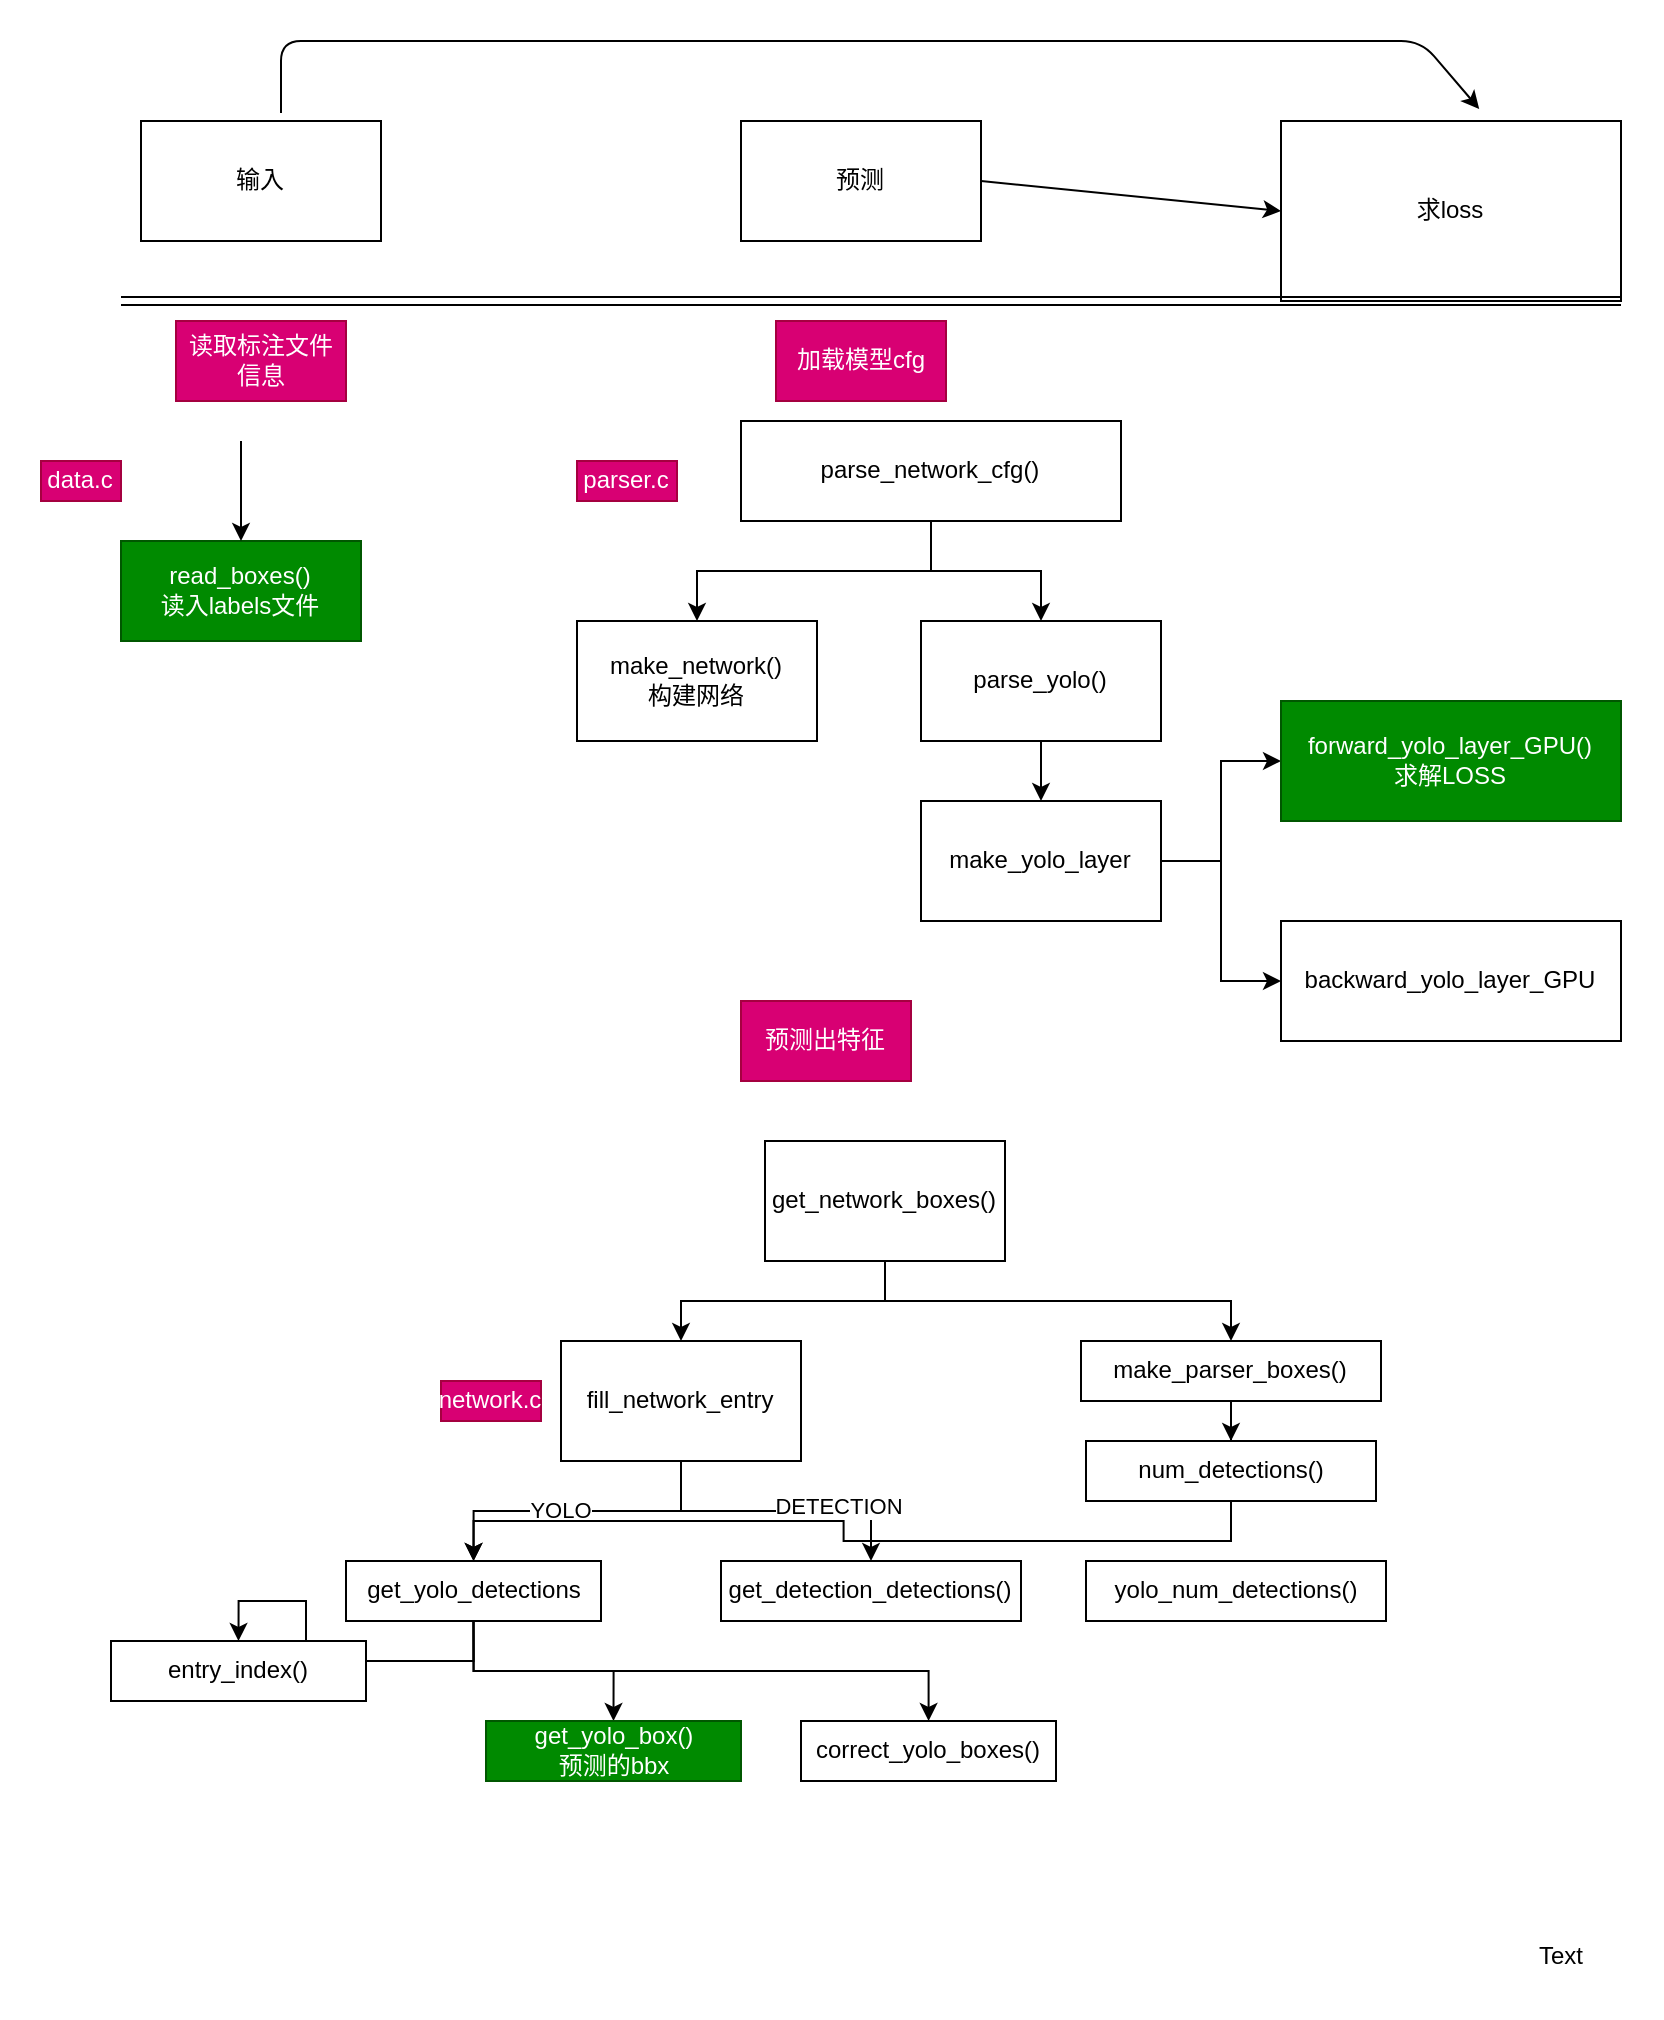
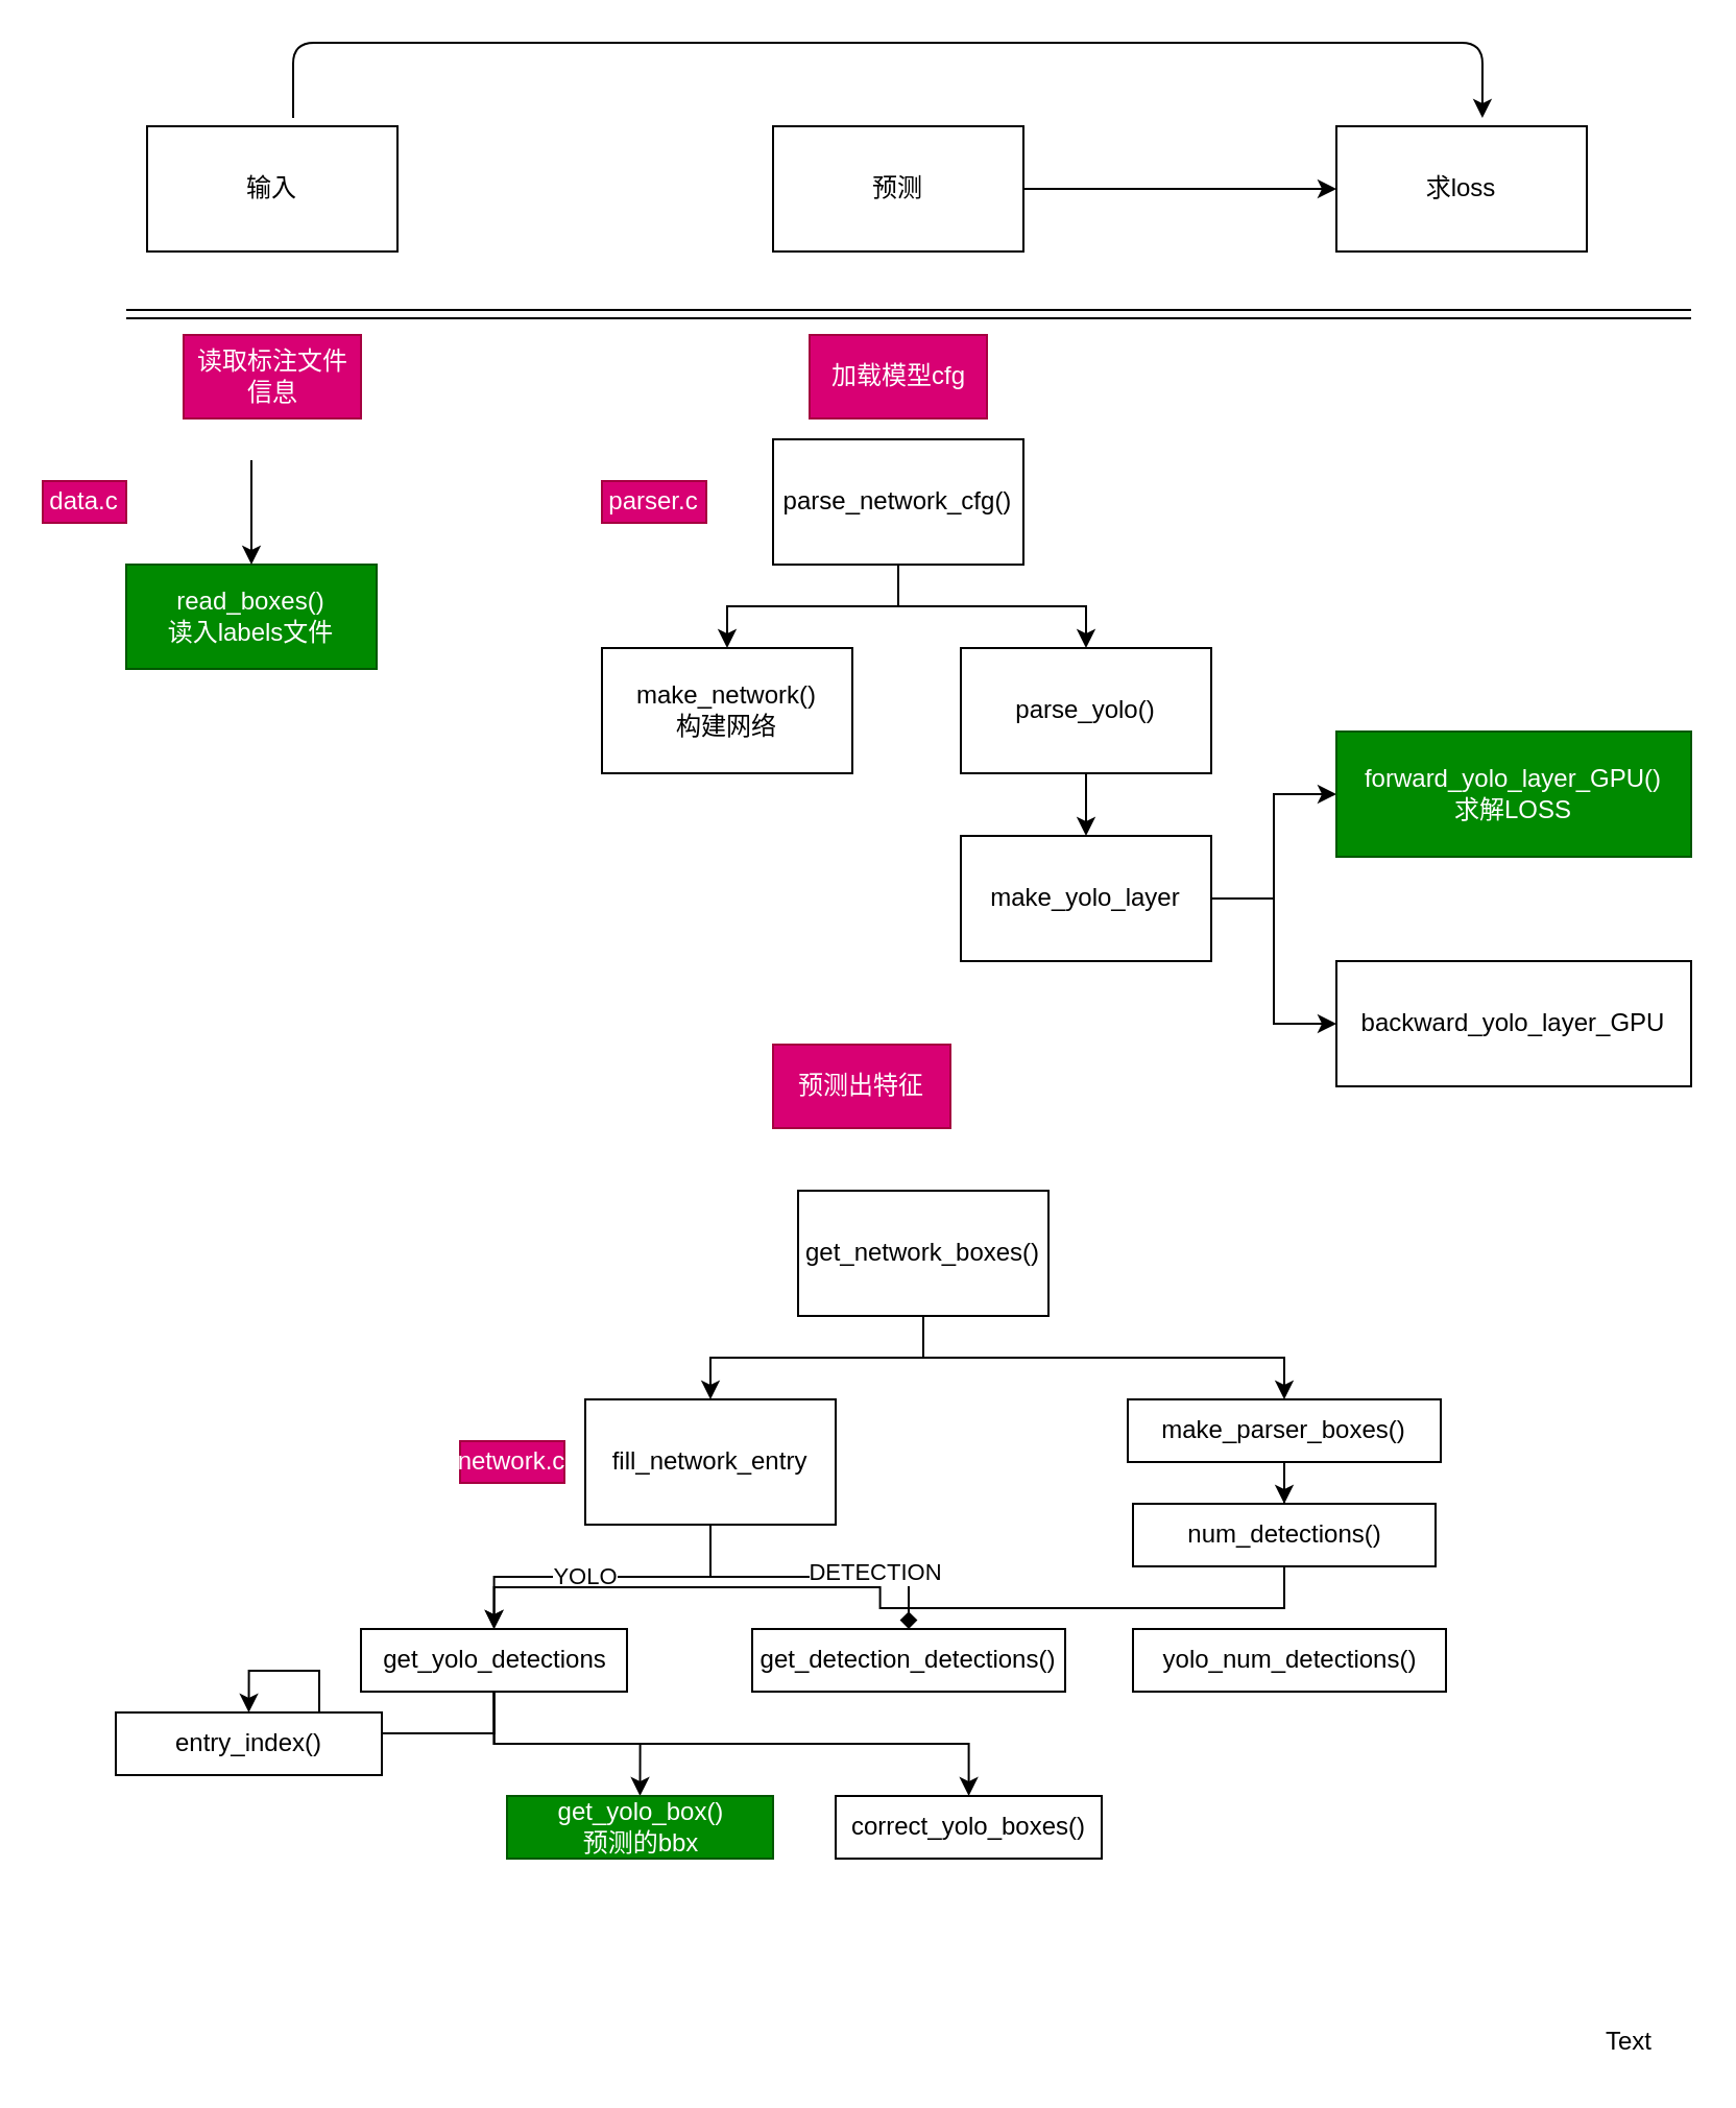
  <mxCell id="0" />
  <mxCell id="1" parent="0" />
  <mxCell id="2" value="输入" style="rounded=0;whiteSpace=wrap;html=1;" parent="1" vertex="1"><mxGeometry x="70" y="60" width="120" height="60" as="geometry" /></mxCell>
  <mxCell id="3" value="预测" style="rounded=0;whiteSpace=wrap;html=1;" parent="1" vertex="1"><mxGeometry x="370" y="60" width="120" height="60" as="geometry" /></mxCell>
- <mxCell id="4" value="求loss" style="rounded=0;whiteSpace=wrap;html=1;" parent="1" vertex="1"><mxGeometry x="640" y="60" width="170" height="90" as="geometry" /></mxCell>
+ <mxCell id="4" value="求loss" style="rounded=0;whiteSpace=wrap;html=1;" parent="1" vertex="1"><mxGeometry x="640" y="60" width="120" height="60" as="geometry" /></mxCell>
  <mxCell id="5" value="" style="shape=link;html=1;" parent="1" edge="1"><mxGeometry width="50" height="50" relative="1" as="geometry"><mxPoint x="60" y="150" as="sourcePoint" /><mxPoint x="810" y="150" as="targetPoint" /></mxGeometry></mxCell>
  <mxCell id="6" value="read_boxes()&lt;br&gt;读入labels文件" style="rounded=0;whiteSpace=wrap;html=1;fillColor=#008a00;strokeColor=#005700;fontColor=#ffffff;" parent="1" vertex="1"><mxGeometry x="60" y="270" width="120" height="50" as="geometry" /></mxCell>
  <mxCell id="7" style="edgeStyle=orthogonalEdgeStyle;rounded=0;orthogonalLoop=1;jettySize=auto;html=1;exitX=0.5;exitY=1;exitDx=0;exitDy=0;entryX=0.5;entryY=0;entryDx=0;entryDy=0;" parent="1" source="9" target="10" edge="1"><mxGeometry relative="1" as="geometry" /></mxCell>
  <mxCell id="8" style="edgeStyle=orthogonalEdgeStyle;rounded=0;orthogonalLoop=1;jettySize=auto;html=1;exitX=0.5;exitY=1;exitDx=0;exitDy=0;entryX=0.5;entryY=0;entryDx=0;entryDy=0;" parent="1" source="9" target="11" edge="1"><mxGeometry relative="1" as="geometry" /></mxCell>
- <mxCell id="9" value="parse_network_cfg()" style="rounded=0;whiteSpace=wrap;html=1;" parent="1" vertex="1"><mxGeometry x="370" y="210" width="190" height="50" as="geometry" /></mxCell>
+ <mxCell id="9" value="parse_network_cfg()" style="rounded=0;whiteSpace=wrap;html=1;" parent="1" vertex="1"><mxGeometry x="370" y="210" width="120" height="60" as="geometry" /></mxCell>
  <mxCell id="10" value="make_network()&lt;br&gt;构建网络" style="rounded=0;whiteSpace=wrap;html=1;" parent="1" vertex="1"><mxGeometry x="288" y="310" width="120" height="60" as="geometry" /></mxCell>
  <mxCell id="11" value="parse_yolo()" style="rounded=0;whiteSpace=wrap;html=1;" parent="1" vertex="1"><mxGeometry x="460" y="310" width="120" height="60" as="geometry" /></mxCell>
  <mxCell id="12" value="" style="endArrow=classic;html=1;exitX=1;exitY=0.5;exitDx=0;exitDy=0;entryX=0;entryY=0.5;entryDx=0;entryDy=0;" parent="1" source="3" target="4" edge="1"><mxGeometry width="50" height="50" relative="1" as="geometry"><mxPoint x="670" y="290" as="sourcePoint" /><mxPoint x="720" y="240" as="targetPoint" /></mxGeometry></mxCell>
  <mxCell id="13" value="" style="endArrow=classic;html=1;entryX=0.583;entryY=-0.067;entryDx=0;entryDy=0;entryPerimeter=0;" parent="1" target="4" edge="1"><mxGeometry width="50" height="50" relative="1" as="geometry"><mxPoint x="140" y="56" as="sourcePoint" /><mxPoint x="430" y="400" as="targetPoint" /><Array as="points"><mxPoint x="140" y="20" /><mxPoint x="710" y="20" /></Array></mxGeometry></mxCell>
  <mxCell id="14" value="" style="endArrow=classic;html=1;entryX=0.5;entryY=0;entryDx=0;entryDy=0;" parent="1" target="6" edge="1"><mxGeometry width="50" height="50" relative="1" as="geometry"><mxPoint x="120" y="220" as="sourcePoint" /><mxPoint x="125.273" y="270" as="targetPoint" /></mxGeometry></mxCell>
  <mxCell id="15" value="parser.c" style="text;html=1;strokeColor=#A50040;fillColor=#d80073;align=center;verticalAlign=middle;whiteSpace=wrap;rounded=0;fontColor=#ffffff;" parent="1" vertex="1"><mxGeometry x="288" y="230" width="50" height="20" as="geometry" /></mxCell>
  <mxCell id="16" style="edgeStyle=orthogonalEdgeStyle;rounded=0;orthogonalLoop=1;jettySize=auto;html=1;exitX=1;exitY=0.5;exitDx=0;exitDy=0;entryX=0;entryY=0.5;entryDx=0;entryDy=0;" parent="1" source="18" target="20" edge="1"><mxGeometry relative="1" as="geometry" /></mxCell>
  <mxCell id="17" style="edgeStyle=orthogonalEdgeStyle;rounded=0;orthogonalLoop=1;jettySize=auto;html=1;exitX=1;exitY=0.5;exitDx=0;exitDy=0;entryX=0;entryY=0.5;entryDx=0;entryDy=0;" parent="1" source="18" target="19" edge="1"><mxGeometry relative="1" as="geometry" /></mxCell>
  <mxCell id="18" value="make_yolo_layer" style="rounded=0;whiteSpace=wrap;html=1;" parent="1" vertex="1"><mxGeometry x="460" y="400" width="120" height="60" as="geometry" /></mxCell>
  <mxCell id="19" value="forward_yolo_layer_GPU()&lt;br&gt;求解LOSS" style="rounded=0;whiteSpace=wrap;html=1;fillColor=#008a00;strokeColor=#005700;fontColor=#ffffff;" parent="1" vertex="1"><mxGeometry x="640" y="350" width="170" height="60" as="geometry" /></mxCell>
  <mxCell id="20" value="backward_yolo_layer_GPU" style="rounded=0;whiteSpace=wrap;html=1;" parent="1" vertex="1"><mxGeometry x="640" y="460" width="170" height="60" as="geometry" /></mxCell>
  <mxCell id="21" value="" style="endArrow=classic;html=1;entryX=0.5;entryY=0;entryDx=0;entryDy=0;" parent="1" target="18" edge="1"><mxGeometry width="50" height="50" relative="1" as="geometry"><mxPoint x="520" y="370" as="sourcePoint" /><mxPoint x="610" y="410" as="targetPoint" /></mxGeometry></mxCell>
  <mxCell id="22" value="预测出特征" style="text;html=1;strokeColor=#A50040;fillColor=#d80073;align=center;verticalAlign=middle;whiteSpace=wrap;rounded=0;fontColor=#ffffff;" parent="1" vertex="1"><mxGeometry x="370" y="500" width="85" height="40" as="geometry" /></mxCell>
  <mxCell id="23" value="加载模型cfg" style="text;html=1;strokeColor=#A50040;fillColor=#d80073;align=center;verticalAlign=middle;whiteSpace=wrap;rounded=0;fontColor=#ffffff;" parent="1" vertex="1"><mxGeometry x="387.5" y="160" width="85" height="40" as="geometry" /></mxCell>
  <mxCell id="24" style="edgeStyle=orthogonalEdgeStyle;rounded=0;orthogonalLoop=1;jettySize=auto;html=1;exitX=0.5;exitY=1;exitDx=0;exitDy=0;" parent="1" source="22" target="22" edge="1"><mxGeometry relative="1" as="geometry" /></mxCell>
  <mxCell id="25" value="data.c" style="text;html=1;strokeColor=#A50040;fillColor=#d80073;align=center;verticalAlign=middle;whiteSpace=wrap;rounded=0;fontColor=#ffffff;" parent="1" vertex="1"><mxGeometry x="20" y="230" width="40" height="20" as="geometry" /></mxCell>
  <mxCell id="26" value="读取标注文件信息" style="text;html=1;strokeColor=#A50040;fillColor=#d80073;align=center;verticalAlign=middle;whiteSpace=wrap;rounded=0;fontColor=#ffffff;" parent="1" vertex="1"><mxGeometry x="87.5" y="160" width="85" height="40" as="geometry" /></mxCell>
  <mxCell id="27" value="network.c" style="text;html=1;strokeColor=#A50040;fillColor=#d80073;align=center;verticalAlign=middle;whiteSpace=wrap;rounded=0;fontColor=#ffffff;" parent="1" vertex="1"><mxGeometry x="220" y="690" width="50" height="20" as="geometry" /></mxCell>
  <mxCell id="28" style="edgeStyle=orthogonalEdgeStyle;rounded=0;orthogonalLoop=1;jettySize=auto;html=1;exitX=0.5;exitY=1;exitDx=0;exitDy=0;entryX=0.5;entryY=0;entryDx=0;entryDy=0;" parent="1" source="30" target="37" edge="1"><mxGeometry relative="1" as="geometry" /></mxCell>
  <mxCell id="29" style="edgeStyle=orthogonalEdgeStyle;rounded=0;orthogonalLoop=1;jettySize=auto;html=1;exitX=0.5;exitY=1;exitDx=0;exitDy=0;entryX=0.5;entryY=0;entryDx=0;entryDy=0;" parent="1" source="30" target="35" edge="1"><mxGeometry relative="1" as="geometry" /></mxCell>
  <mxCell id="30" value="get_network_boxes()" style="rounded=0;whiteSpace=wrap;html=1;" parent="1" vertex="1"><mxGeometry x="382" y="570" width="120" height="60" as="geometry" /></mxCell>
- <mxCell id="31" value="" style="edgeStyle=orthogonalEdgeStyle;rounded=0;orthogonalLoop=1;jettySize=auto;html=1;" parent="1" source="35" target="45" edge="1"><mxGeometry relative="1" as="geometry" /></mxCell>
+ <mxCell id="31" value="" style="edgeStyle=orthogonalEdgeStyle;rounded=0;orthogonalLoop=1;jettySize=auto;html=1;endArrow=diamond;" parent="1" source="35" target="45" edge="1"><mxGeometry relative="1" as="geometry" /></mxCell>
  <mxCell id="32" value="DETECTION" style="edgeLabel;html=1;align=center;verticalAlign=middle;resizable=0;points=[];" parent="31" vertex="1" connectable="0"><mxGeometry x="0.417" y="3" relative="1" as="geometry"><mxPoint as="offset" /></mxGeometry></mxCell>
  <mxCell id="33" style="edgeStyle=orthogonalEdgeStyle;rounded=0;orthogonalLoop=1;jettySize=auto;html=1;exitX=0.5;exitY=1;exitDx=0;exitDy=0;entryX=0.5;entryY=0;entryDx=0;entryDy=0;" parent="1" source="35" target="44" edge="1"><mxGeometry relative="1" as="geometry" /></mxCell>
  <mxCell id="34" value="YOLO" style="edgeLabel;html=1;align=center;verticalAlign=middle;resizable=0;points=[];" parent="33" vertex="1" connectable="0"><mxGeometry x="0.117" y="-1" relative="1" as="geometry"><mxPoint as="offset" /></mxGeometry></mxCell>
  <mxCell id="35" value="fill_network_entry" style="rounded=0;whiteSpace=wrap;html=1;" parent="1" vertex="1"><mxGeometry x="280" y="670" width="120" height="60" as="geometry" /></mxCell>
  <mxCell id="36" style="edgeStyle=orthogonalEdgeStyle;rounded=0;orthogonalLoop=1;jettySize=auto;html=1;exitX=0.5;exitY=1;exitDx=0;exitDy=0;" parent="1" source="37" target="39" edge="1"><mxGeometry relative="1" as="geometry" /></mxCell>
  <mxCell id="37" value="make_parser_boxes()" style="rounded=0;whiteSpace=wrap;html=1;" parent="1" vertex="1"><mxGeometry x="540" y="670" width="150" height="30" as="geometry" /></mxCell>
  <mxCell id="38" style="edgeStyle=orthogonalEdgeStyle;rounded=0;orthogonalLoop=1;jettySize=auto;html=1;exitX=0.5;exitY=1;exitDx=0;exitDy=0;" parent="1" source="39" target="44" edge="1"><mxGeometry relative="1" as="geometry" /></mxCell>
  <mxCell id="39" value="num_detections()" style="rounded=0;whiteSpace=wrap;html=1;" parent="1" vertex="1"><mxGeometry x="542.5" y="720" width="145" height="30" as="geometry" /></mxCell>
  <mxCell id="40" value="yolo_num_detections()" style="rounded=0;whiteSpace=wrap;html=1;" parent="1" vertex="1"><mxGeometry x="542.5" y="780" width="150" height="30" as="geometry" /></mxCell>
  <mxCell id="41" style="edgeStyle=orthogonalEdgeStyle;rounded=0;orthogonalLoop=1;jettySize=auto;html=1;exitX=0.5;exitY=1;exitDx=0;exitDy=0;entryX=0.5;entryY=0;entryDx=0;entryDy=0;" parent="1" source="44" target="46" edge="1"><mxGeometry relative="1" as="geometry" /></mxCell>
  <mxCell id="42" style="edgeStyle=orthogonalEdgeStyle;rounded=0;orthogonalLoop=1;jettySize=auto;html=1;exitX=0.5;exitY=1;exitDx=0;exitDy=0;entryX=0.5;entryY=0;entryDx=0;entryDy=0;" parent="1" source="44" target="47" edge="1"><mxGeometry relative="1" as="geometry" /></mxCell>
  <mxCell id="43" style="edgeStyle=orthogonalEdgeStyle;rounded=0;orthogonalLoop=1;jettySize=auto;html=1;exitX=0.5;exitY=1;exitDx=0;exitDy=0;" parent="1" source="44" target="48" edge="1"><mxGeometry relative="1" as="geometry" /></mxCell>
  <mxCell id="44" value="get_yolo_detections" style="rounded=0;whiteSpace=wrap;html=1;" parent="1" vertex="1"><mxGeometry x="172.5" y="780" width="127.5" height="30" as="geometry" /></mxCell>
  <mxCell id="45" value="get_detection_detections()" style="rounded=0;whiteSpace=wrap;html=1;" parent="1" vertex="1"><mxGeometry x="360" y="780" width="150" height="30" as="geometry" /></mxCell>
  <mxCell id="46" value="entry_index()" style="rounded=0;whiteSpace=wrap;html=1;" parent="1" vertex="1"><mxGeometry x="55" y="820" width="127.5" height="30" as="geometry" /></mxCell>
  <mxCell id="47" value="get_yolo_box()&lt;br&gt;预测的bbx" style="rounded=0;whiteSpace=wrap;html=1;fillColor=#008a00;strokeColor=#005700;fontColor=#ffffff;" parent="1" vertex="1"><mxGeometry x="242.5" y="860" width="127.5" height="30" as="geometry" /></mxCell>
  <mxCell id="48" value="correct_yolo_boxes()" style="rounded=0;whiteSpace=wrap;html=1;" parent="1" vertex="1"><mxGeometry x="400" y="860" width="127.5" height="30" as="geometry" /></mxCell>
  <mxCell id="49" value="Text" style="text;html=1;align=center;verticalAlign=middle;resizable=0;points=[];autosize=1;" vertex="1" parent="1"><mxGeometry x="760" y="968" width="40" height="20" as="geometry" /></mxCell>
